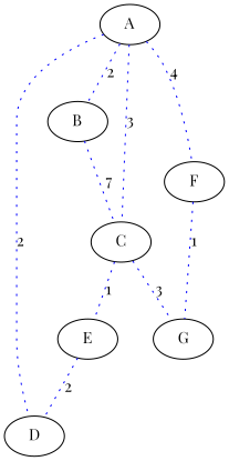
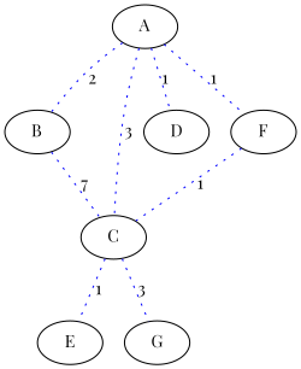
  graph {
    fontname="Playfair Display"
    node [fontname="Playfair Display"]
    edge [color=blue fontname="Playfair Display" style=dotted]
    A
    B
    C
    D
    F
    E
    G
    A -- B [label=2]
    A -- C [label=3]
-   A -- D [label=2]
-   A -- F [label=4]
+   A -- D [label=1]
+   A -- F [label=1]
    B -- C [label=7]
    C -- E [label=1]
    C -- G [label=3]
-   F -- G [label=1]
-   E -- D [label=2]
+   F -- C [label=1]
  }
